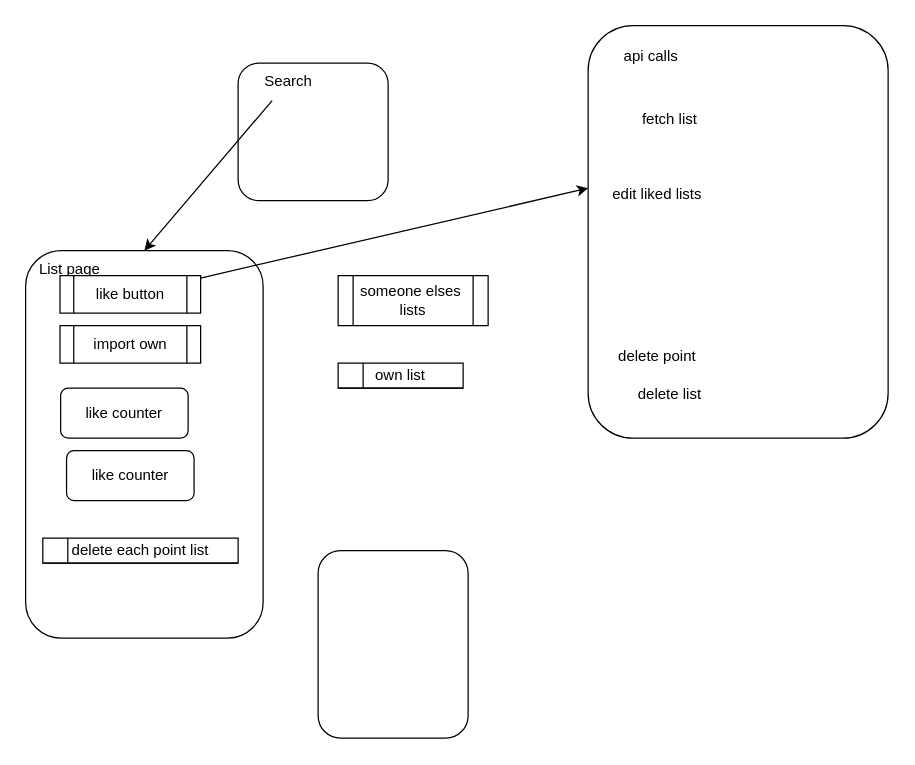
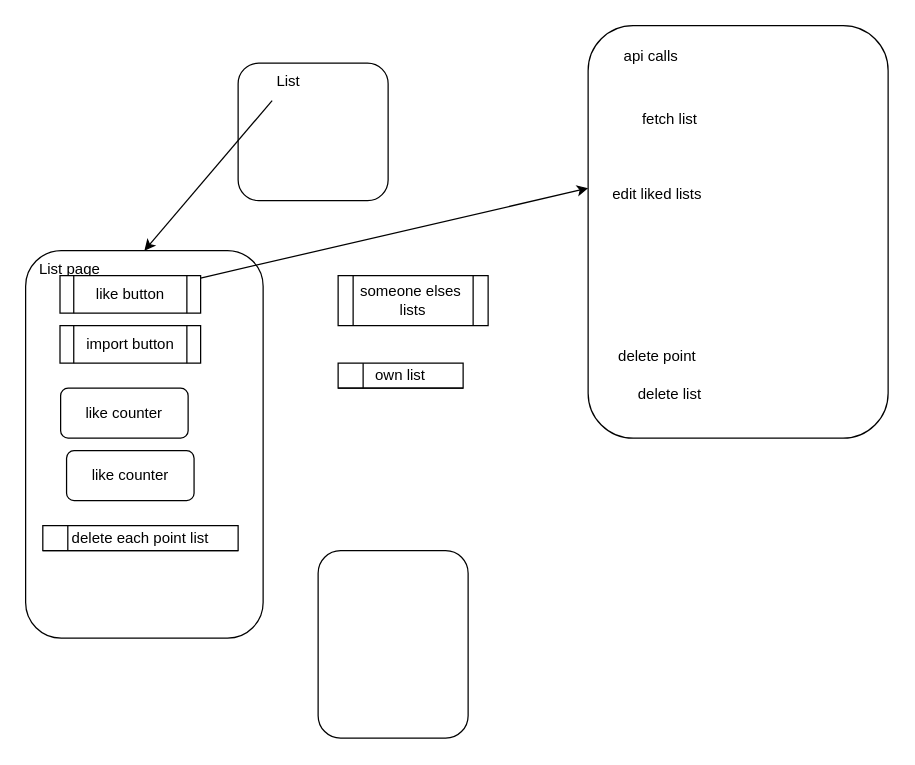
  <mxCell id="0" />
  <mxCell id="1" parent="0" />
  <mxCell id="2" value="" style="rounded=1;whiteSpace=wrap;html=1;" vertex="1" parent="1"><mxGeometry x="190" y="50" width="120" height="110" as="geometry" /></mxCell>
  <mxCell id="3" value="" style="rounded=1;whiteSpace=wrap;html=1;" vertex="1" parent="1"><mxGeometry x="470" y="20" width="240" height="330" as="geometry" /></mxCell>
  <mxCell id="4" value="api calls" style="text;html=1;align=center;verticalAlign=middle;resizable=0;points=[];autosize=1;strokeColor=none;fillColor=none;" vertex="1" parent="1"><mxGeometry x="485" y="30" width="70" height="30" as="geometry" /></mxCell>
  <mxCell id="5" value="" style="rounded=1;whiteSpace=wrap;html=1;" vertex="1" parent="1"><mxGeometry x="20" y="200" width="190" height="310" as="geometry" /></mxCell>
  <mxCell id="6" value="fetch list" style="text;html=1;align=center;verticalAlign=middle;resizable=0;points=[];autosize=1;strokeColor=none;fillColor=none;" vertex="1" parent="1"><mxGeometry x="500" y="80" width="70" height="30" as="geometry" /></mxCell>
  <mxCell id="7" style="edgeStyle=none;html=1;entryX=0.5;entryY=0;entryDx=0;entryDy=0;" edge="1" parent="1" source="8" target="5"><mxGeometry relative="1" as="geometry" /></mxCell>
- <mxCell id="8" value="Search" style="text;html=1;align=center;verticalAlign=middle;resizable=0;points=[];autosize=1;strokeColor=none;fillColor=none;" vertex="1" parent="1"><mxGeometry x="200" y="50" width="60" height="30" as="geometry" /></mxCell>
+ <mxCell id="8" value="List" style="text;html=1;align=center;verticalAlign=middle;resizable=0;points=[];autosize=1;strokeColor=none;fillColor=none;" vertex="1" parent="1"><mxGeometry x="200" y="50" width="60" height="30" as="geometry" /></mxCell>
  <mxCell id="9" value="List page" style="text;html=1;align=center;verticalAlign=middle;resizable=0;points=[];autosize=1;strokeColor=none;fillColor=none;" vertex="1" parent="1"><mxGeometry x="20" y="200" width="70" height="30" as="geometry" /></mxCell>
  <mxCell id="10" style="edgeStyle=none;html=1;entryX=0;entryY=0.394;entryDx=0;entryDy=0;entryPerimeter=0;" edge="1" parent="1" source="11" target="3"><mxGeometry relative="1" as="geometry" /></mxCell>
  <mxCell id="11" value="like button" style="shape=process;whiteSpace=wrap;html=1;backgroundOutline=1;" vertex="1" parent="1"><mxGeometry x="47.5" y="220" width="112.5" height="30" as="geometry" /></mxCell>
- <mxCell id="12" value="import own" style="shape=process;whiteSpace=wrap;html=1;backgroundOutline=1;" vertex="1" parent="1"><mxGeometry x="47.5" y="260" width="112.5" height="30" as="geometry" /></mxCell>
+ <mxCell id="12" value="import button" style="shape=process;whiteSpace=wrap;html=1;backgroundOutline=1;" vertex="1" parent="1"><mxGeometry x="47.5" y="260" width="112.5" height="30" as="geometry" /></mxCell>
  <mxCell id="13" value="edit liked lists" style="text;html=1;align=center;verticalAlign=middle;resizable=0;points=[];autosize=1;strokeColor=none;fillColor=none;" vertex="1" parent="1"><mxGeometry x="480" y="140" width="90" height="30" as="geometry" /></mxCell>
  <mxCell id="14" value="like counter" style="rounded=1;whiteSpace=wrap;html=1;" vertex="1" parent="1"><mxGeometry x="48" y="310" width="102" height="40" as="geometry" /></mxCell>
  <mxCell id="15" value="like counter" style="rounded=1;whiteSpace=wrap;html=1;" vertex="1" parent="1"><mxGeometry x="52.75" y="360" width="102" height="40" as="geometry" /></mxCell>
  <mxCell id="16" value="someone elses&amp;nbsp;&lt;br&gt;lists" style="shape=process;whiteSpace=wrap;html=1;backgroundOutline=1;" vertex="1" parent="1"><mxGeometry x="270" y="220" width="120" height="40" as="geometry" /></mxCell>
  <mxCell id="17" value="own list" style="shape=internalStorage;whiteSpace=wrap;html=1;backgroundOutline=1;" vertex="1" parent="1"><mxGeometry x="270" y="290" width="100" height="20" as="geometry" /></mxCell>
- <mxCell id="18" value="delete each point list" style="shape=internalStorage;whiteSpace=wrap;html=1;backgroundOutline=1;" vertex="1" parent="1"><mxGeometry x="33.75" y="430" width="156.25" height="20" as="geometry" /></mxCell>
+ <mxCell id="18" value="delete each point list" style="shape=internalStorage;whiteSpace=wrap;html=1;backgroundOutline=1;" vertex="1" parent="1"><mxGeometry x="33.75" y="420" width="156.25" height="20" as="geometry" /></mxCell>
  <mxCell id="19" value="delete point" style="text;html=1;align=center;verticalAlign=middle;resizable=0;points=[];autosize=1;strokeColor=none;fillColor=none;" vertex="1" parent="1"><mxGeometry x="480" y="270" width="90" height="30" as="geometry" /></mxCell>
  <mxCell id="20" value="delete list" style="text;html=1;align=center;verticalAlign=middle;resizable=0;points=[];autosize=1;strokeColor=none;fillColor=none;" vertex="1" parent="1"><mxGeometry x="500" y="300" width="70" height="30" as="geometry" /></mxCell>
  <mxCell id="21" value="" style="rounded=1;whiteSpace=wrap;html=1;" vertex="1" parent="1"><mxGeometry x="254" y="440" width="120" height="150" as="geometry" /></mxCell>
